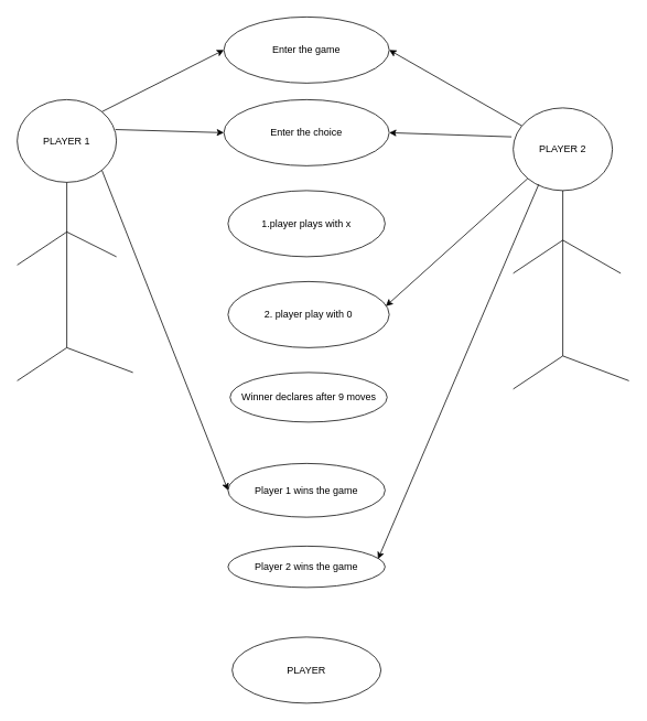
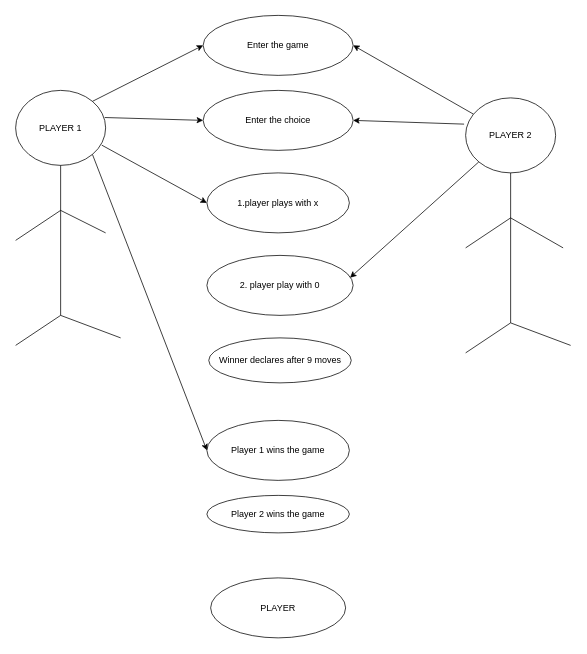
  <mxCell id="0" />
  <mxCell id="1" parent="0" />
  <mxCell id="2" value="Enter the game" style="ellipse;whiteSpace=wrap;html=1;" vertex="1" parent="1"><mxGeometry x="270" width="200" height="80" as="geometry" y="20" /></mxCell>
  <mxCell id="3" value="1.player plays with x" style="ellipse;whiteSpace=wrap;html=1;" vertex="1" parent="1"><mxGeometry x="275" y="230" width="190" height="80" as="geometry" /></mxCell>
  <mxCell id="4" value="Enter the choice" style="ellipse;whiteSpace=wrap;html=1;" vertex="1" parent="1"><mxGeometry x="270" y="120" width="200" height="80" as="geometry" /></mxCell>
  <mxCell id="5" value="2. player play with 0" style="ellipse;whiteSpace=wrap;html=1;" vertex="1" parent="1"><mxGeometry x="275" y="340" width="195" height="80" as="geometry" /></mxCell>
  <mxCell id="6" value="Winner declares after 9 moves" style="ellipse;whiteSpace=wrap;html=1;" vertex="1" parent="1"><mxGeometry x="277.5" y="450" width="190" height="60" as="geometry" /></mxCell>
- <mxCell id="7" value="Player 1 wins the game" style="ellipse;whiteSpace=wrap;html=1;" vertex="1" parent="1"><mxGeometry x="275" y="560" width="190" height="65" as="geometry" /></mxCell>
+ <mxCell id="7" value="Player 1 wins the game" style="ellipse;whiteSpace=wrap;html=1;" vertex="1" parent="1"><mxGeometry x="275" y="560" width="190" height="80" as="geometry" /></mxCell>
  <mxCell id="8" value="Player 2 wins the game" style="ellipse;whiteSpace=wrap;html=1;" vertex="1" parent="1"><mxGeometry x="275" y="660" width="190" height="50" as="geometry" /></mxCell>
  <mxCell id="9" value="PLAYER" style="ellipse;whiteSpace=wrap;html=1;" vertex="1" parent="1"><mxGeometry x="280" y="770" width="180" height="80" as="geometry" /></mxCell>
  <mxCell id="10" value="PLAYER 1" style="ellipse;whiteSpace=wrap;html=1;" vertex="1" parent="1"><mxGeometry x="20" y="120" width="120" height="100" as="geometry" /></mxCell>
  <mxCell id="11" value="" style="endArrow=none;html=1;rounded=0;entryX=0.5;entryY=1;entryDx=0;entryDy=0;" edge="1" parent="1" target="10"><mxGeometry width="50" height="50" relative="1" as="geometry"><mxPoint x="80" y="420" as="sourcePoint" /><mxPoint x="430" y="270" as="targetPoint" /></mxGeometry></mxCell>
  <mxCell id="12" value="" style="endArrow=none;html=1;rounded=0;" edge="1" parent="1"><mxGeometry width="50" height="50" relative="1" as="geometry"><mxPoint x="140" y="310" as="sourcePoint" /><mxPoint x="80" y="280" as="targetPoint" /></mxGeometry></mxCell>
  <mxCell id="13" value="" style="endArrow=none;html=1;rounded=0;" edge="1" parent="1"><mxGeometry width="50" height="50" relative="1" as="geometry"><mxPoint x="20" y="320" as="sourcePoint" /><mxPoint x="80" y="280" as="targetPoint" /></mxGeometry></mxCell>
  <mxCell id="14" value="" style="endArrow=none;html=1;rounded=0;" edge="1" parent="1"><mxGeometry width="50" height="50" relative="1" as="geometry"><mxPoint x="160" y="450" as="sourcePoint" /><mxPoint x="80" y="420" as="targetPoint" /></mxGeometry></mxCell>
  <mxCell id="15" value="" style="endArrow=none;html=1;rounded=0;" edge="1" parent="1"><mxGeometry width="50" height="50" relative="1" as="geometry"><mxPoint x="20" y="460" as="sourcePoint" /><mxPoint x="80" y="420" as="targetPoint" /></mxGeometry></mxCell>
  <mxCell id="16" value="PLAYER 2" style="ellipse;whiteSpace=wrap;html=1;" vertex="1" parent="1"><mxGeometry x="620" y="130" width="120" height="100" as="geometry" /></mxCell>
  <mxCell id="17" value="" style="endArrow=none;html=1;rounded=0;entryX=0.5;entryY=1;entryDx=0;entryDy=0;" edge="1" parent="1" target="16"><mxGeometry width="50" height="50" relative="1" as="geometry"><mxPoint x="680" y="430" as="sourcePoint" /><mxPoint x="1030" y="280" as="targetPoint" /></mxGeometry></mxCell>
  <mxCell id="18" value="" style="endArrow=none;html=1;rounded=0;" edge="1" parent="1"><mxGeometry width="50" height="50" relative="1" as="geometry"><mxPoint x="750" y="330" as="sourcePoint" /><mxPoint x="680" y="290" as="targetPoint" /></mxGeometry></mxCell>
  <mxCell id="19" value="" style="endArrow=none;html=1;rounded=0;" edge="1" parent="1"><mxGeometry width="50" height="50" relative="1" as="geometry"><mxPoint x="620" y="330" as="sourcePoint" /><mxPoint x="680" y="290" as="targetPoint" /></mxGeometry></mxCell>
  <mxCell id="20" value="" style="endArrow=none;html=1;rounded=0;" edge="1" parent="1"><mxGeometry width="50" height="50" relative="1" as="geometry"><mxPoint x="760" y="460" as="sourcePoint" /><mxPoint x="680" y="430" as="targetPoint" /></mxGeometry></mxCell>
  <mxCell id="21" value="" style="endArrow=none;html=1;rounded=0;" edge="1" parent="1"><mxGeometry width="50" height="50" relative="1" as="geometry"><mxPoint x="620" y="470" as="sourcePoint" /><mxPoint x="680" y="430" as="targetPoint" /></mxGeometry></mxCell>
  <mxCell id="22" value="" style="endArrow=classic;html=1;rounded=0;exitX=1;exitY=0;exitDx=0;exitDy=0;entryX=0;entryY=0.5;entryDx=0;entryDy=0;" edge="1" parent="1" source="10" target="2"><mxGeometry width="50" height="50" relative="1" as="geometry"><mxPoint x="380" y="320" as="sourcePoint" /><mxPoint x="430" y="270" as="targetPoint" /></mxGeometry></mxCell>
  <mxCell id="23" value="" style="endArrow=classic;html=1;rounded=0;exitX=0.99;exitY=0.362;exitDx=0;exitDy=0;exitPerimeter=0;entryX=0;entryY=0.5;entryDx=0;entryDy=0;" edge="1" parent="1" source="10" target="4"><mxGeometry width="50" height="50" relative="1" as="geometry"><mxPoint x="380" y="320" as="sourcePoint" /><mxPoint x="430" y="270" as="targetPoint" /></mxGeometry></mxCell>
+ <mxCell id="24" value="" style="endArrow=classic;html=1;rounded=0;entryX=0;entryY=0.5;entryDx=0;entryDy=0;exitX=0.957;exitY=0.73;exitDx=0;exitDy=0;exitPerimeter=0;" edge="1" parent="1" source="10" target="3"><mxGeometry width="50" height="50" relative="1" as="geometry"><mxPoint x="130" y="190" as="sourcePoint" /><mxPoint x="430" y="270" as="targetPoint" /></mxGeometry></mxCell>
  <mxCell id="25" value="" style="endArrow=classic;html=1;rounded=0;exitX=1;exitY=1;exitDx=0;exitDy=0;entryX=0;entryY=0.5;entryDx=0;entryDy=0;" edge="1" parent="1" source="10" target="7"><mxGeometry width="50" height="50" relative="1" as="geometry"><mxPoint x="380" y="320" as="sourcePoint" /><mxPoint x="430" y="270" as="targetPoint" /></mxGeometry></mxCell>
  <mxCell id="26" value="" style="endArrow=classic;html=1;rounded=0;entryX=0.979;entryY=0.372;entryDx=0;entryDy=0;entryPerimeter=0;exitX=0;exitY=1;exitDx=0;exitDy=0;" edge="1" parent="1" source="16" target="5"><mxGeometry width="50" height="50" relative="1" as="geometry"><mxPoint x="420" y="300" as="sourcePoint" /><mxPoint x="470" y="250" as="targetPoint" /></mxGeometry></mxCell>
  <mxCell id="27" value="" style="endArrow=classic;html=1;rounded=0;entryX=1;entryY=0.5;entryDx=0;entryDy=0;" edge="1" parent="1" source="16" target="2"><mxGeometry width="50" height="50" relative="1" as="geometry"><mxPoint x="540" y="110" as="sourcePoint" /><mxPoint x="687.574" y="35.355" as="targetPoint" /></mxGeometry></mxCell>
  <mxCell id="28" value="" style="endArrow=classic;html=1;rounded=0;entryX=1;entryY=0.5;entryDx=0;entryDy=0;exitX=-0.017;exitY=0.35;exitDx=0;exitDy=0;exitPerimeter=0;" edge="1" parent="1" source="16" target="4"><mxGeometry width="50" height="50" relative="1" as="geometry"><mxPoint x="420" y="300" as="sourcePoint" /><mxPoint x="470" y="250" as="targetPoint" /></mxGeometry></mxCell>
- <mxCell id="29" value="" style="endArrow=classic;html=1;rounded=0;entryX=0.955;entryY=0.313;entryDx=0;entryDy=0;entryPerimeter=0;exitX=0.257;exitY=0.926;exitDx=0;exitDy=0;exitPerimeter=0;" edge="1" parent="1" source="16" target="8"><mxGeometry width="50" height="50" relative="1" as="geometry"><mxPoint x="540" y="440" as="sourcePoint" /><mxPoint x="470" y="630" as="targetPoint" /></mxGeometry></mxCell>
